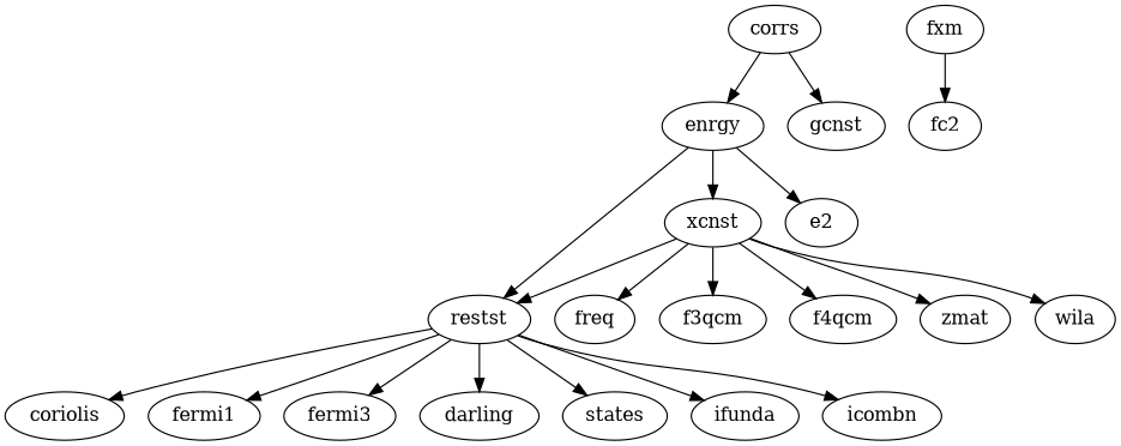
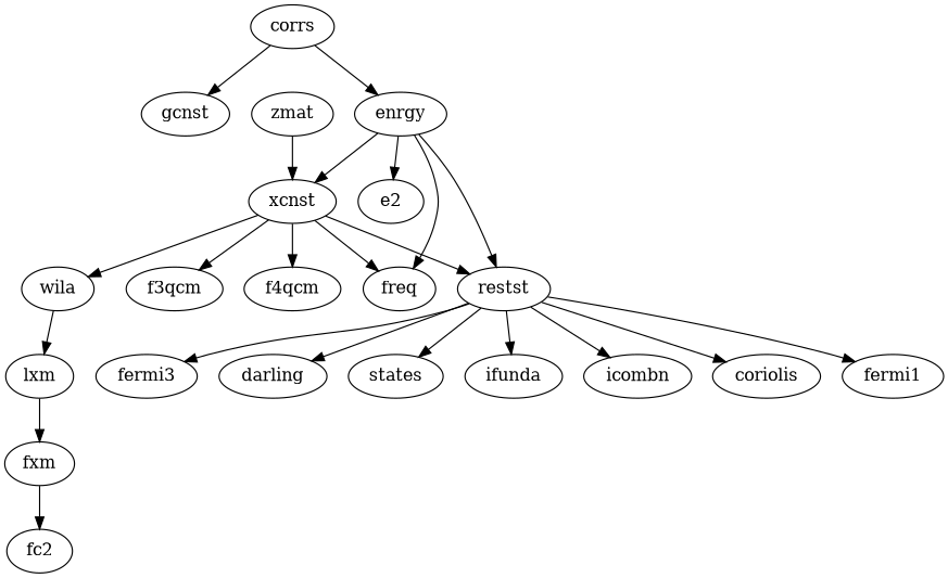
  digraph {
    corrs
    enrgy
    gcnst
    freq
    xcnst
    restst
    n7 [label=e2]
    f3qcm
    f4qcm
    zmat
    wila
    coriolis
    fermi1
    n14 [label=fermi3]
    darling
    states
    ifunda
    icombn
+   lxm
    fxm
    fc2
    corrs -> enrgy
    corrs -> gcnst
+   enrgy -> freq
    enrgy -> xcnst
    enrgy -> restst
    enrgy -> n7
    xcnst -> freq
    xcnst -> restst
    xcnst -> f3qcm
    xcnst -> f4qcm
-   xcnst -> zmat
+   zmat -> xcnst
    xcnst -> wila
    restst -> coriolis
    restst -> fermi1
    restst -> n14
    restst -> darling
    restst -> states
    restst -> ifunda
    restst -> icombn
+   wila -> lxm
+   lxm -> fxm
    fxm -> fc2
  }
